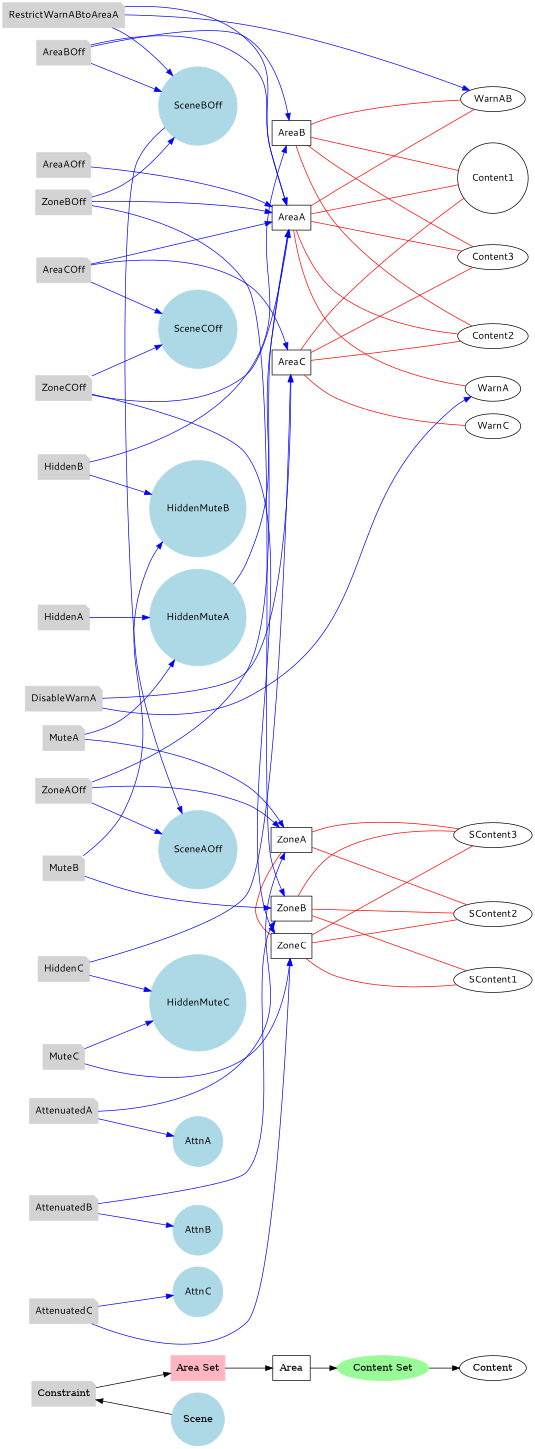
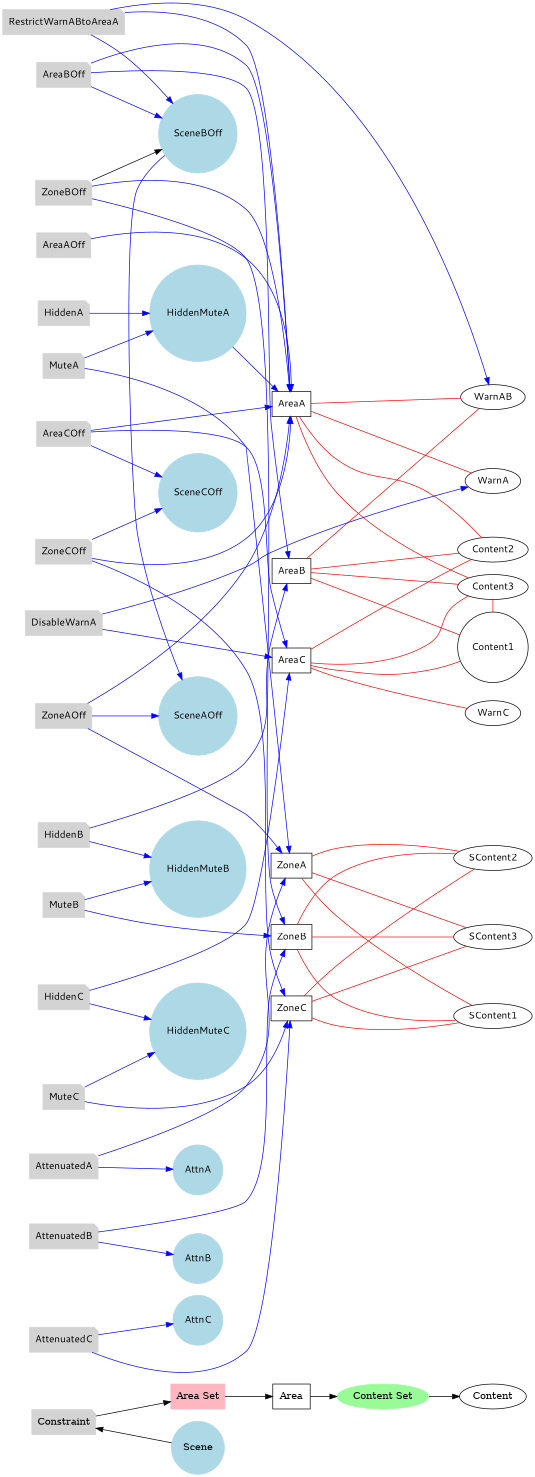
  digraph {
    clusterrank=global
    rankdir=LR
    node [shape=note fontname="Meiryo UI" color=lightgrey style=filled]
    edge [color=blue]
    Area [shape=box fontname="" color="" style=""]
    n2 [label=AreaA shape=box color="" style=""]
    n3 [label=AreaB shape=box color="" style=""]
    n4 [label=AreaC shape=box color="" style=""]
    n5 [label=ZoneA shape=box color="" style=""]
    n6 [label=ZoneB shape=box color="" style=""]
    n7 [label=ZoneC shape=box color="" style=""]
    Content [shape=ellipse fontname="" color="" style=""]
    n9 [label=Content1 shape=circle color="" style=""]
    n10 [label=Content2 shape=ellipse color="" style=""]
    n11 [label=Content3 shape=ellipse color="" style=""]
    n12 [label=WarnA shape=ellipse color="" style=""]
    n13 [label=WarnAB shape=ellipse color="" style=""]
    n14 [label=WarnC shape=ellipse color="" style=""]
    n15 [label=SContent1 shape=ellipse color="" style=""]
    n16 [label=SContent2 shape=ellipse color="" style=""]
    n17 [label=SContent3 shape=ellipse color="" style=""]
    Constraint [fontname=""]
    n19 [label=AreaAOff]
    n20 [label=AreaBOff]
    n21 [label=AreaCOff]
    n22 [label=ZoneAOff]
    n23 [label=ZoneBOff]
    n24 [label=ZoneCOff]
    n25 [label=HiddenA]
    n26 [label=HiddenB]
    n27 [label=HiddenC]
    n28 [label=MuteA]
    n29 [label=MuteB]
    n30 [label=MuteC]
    n31 [label=AttenuatedA]
    n32 [label=AttenuatedB]
    n33 [label=AttenuatedC]
    n34 [label=DisableWarnA]
    n35 [label=RestrictWarnABtoAreaA]
    "Area Set" [color=lightpink shape=box fontname=""]
    "Content Set" [color=palegreen shape=ellipse fontname=""]
    Scene [color=lightblue shape=circle fontname=""]
    n39 [color=lightblue label=SceneAOff shape=circle]
    n40 [color=lightblue label=SceneBOff shape=circle]
    n41 [color=lightblue label=SceneCOff shape=circle]
    n42 [color=lightblue label=HiddenMuteA shape=circle]
    n43 [color=lightblue label=HiddenMuteB shape=circle]
    n44 [color=lightblue label=HiddenMuteC shape=circle]
    n45 [color=lightblue label=AttnA shape=circle]
    n46 [color=lightblue label=AttnB shape=circle]
    n47 [color=lightblue label=AttnC shape=circle]
    subgraph sub_1 {
      rank=same
      Area
      n2
      n3
      n4
      n5
      n6
      n7
    }
    subgraph sub_2 {
      rank=same
      Content
      n9
      n10
      n11
      n12
      n13
      n14
      n15
      n16
      n17
    }
    subgraph sub_3 {
      rank=same
      Constraint
      n19
      n20
      n21
      n22
      n23
      n24
      n25
      n26
      n27
      n28
      n29
      n30
      n31
      n32
      n33
      n34
      n35
    }
    subgraph sub_4 {
      rank=same
      Constraint
    }
    subgraph sub_5 {
      rank=same
      Constraint
    }
    subgraph sub_6 {
      "Area Set"
    }
    subgraph sub_7 {
      "Content Set"
    }
    subgraph sub_8 {
      rank=same
      Scene
      n39
      n40
      n41
      n42
      n43
      n44
      n45
      n46
      n47
    }
    Area -> "Content Set" [color=""]
-   n2 -> n9 [color=red dir=none]
+   n11 -> n9 [color=red dir=none]
    n2 -> n10 [color=red dir=none]
    n2 -> n11 [color=red dir=none]
    n2 -> n12 [color=red dir=none]
    n2 -> n13 [color=red dir=none]
    n3 -> n9 [color=red dir=none]
    n3 -> n10 [color=red dir=none]
    n3 -> n11 [color=red dir=none]
    n3 -> n13 [color=red dir=none]
    n4 -> n9 [color=red dir=none]
    n4 -> n10 [color=red dir=none]
    n4 -> n11 [color=red dir=none]
    n4 -> n14 [color=red dir=none]
-   n5 -> n7 [color=red dir=none]
+   n5 -> n15 [color=red dir=none]
    n5 -> n16 [color=red dir=none]
    n5 -> n17 [color=red dir=none]
    n6 -> n15 [color=red dir=none]
    n6 -> n16 [color=red dir=none]
    n6 -> n17 [color=red dir=none]
    n7 -> n15 [color=red dir=none]
    n7 -> n16 [color=red dir=none]
    n7 -> n17 [color=red dir=none]
    Constraint -> "Area Set" [color=""]
    n19 -> n2
    n20 -> n2
    n20 -> n3
    n20 -> n40
    n21 -> n2
    n21 -> n4
    n21 -> n41
    n22 -> n2
    n22 -> n5
    n22 -> n39
    n23 -> n2
    n23 -> n6
-   n23 -> n40
+   n23 -> n40 [color=black]
    n24 -> n2
    n24 -> n7
    n24 -> n41
    n25 -> n42
    n26 -> n3
    n26 -> n43
    n27 -> n4
    n27 -> n44
    n28 -> n5
    n28 -> n42
    n29 -> n6
    n29 -> n43
    n30 -> n7
    n30 -> n44
    n31 -> n5
    n31 -> n45
    n32 -> n6
    n32 -> n46
    n33 -> n7
    n33 -> n47
    n34 -> n4
    n34 -> n12
    n35 -> n2
    n35 -> n13
    n35 -> n40
    "Area Set" -> Area [color=""]
    "Content Set" -> Content [color=""]
    Scene -> Constraint [color=""]
    n40 -> n39
    n42 -> n2
  }
